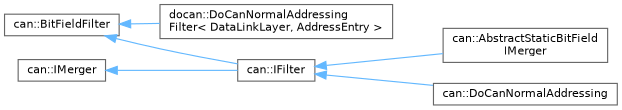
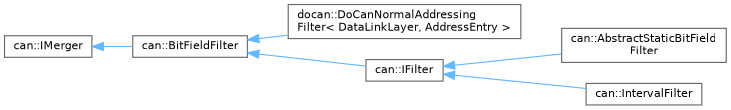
  digraph {
    rankdir=LR
    node [color=grey40 fillcolor=white fontname=Helvetica fontsize=10 shape=box style=filled]
    edge [color=steelblue1 dir=back fontname=Helvetica fontsize=10 labelfontname=Helvetica labelfontsize=10 style=solid]
    n1 [height=0.2 label="docan::DoCanNormalAddressing\lFilter\< DataLinkLayer, AddressEntry \>" width=0.4]
    n2 [height=0.2 label="can::IFilter" width=0.4]
-   n3 [height=0.2 label="can::AbstractStaticBitField\lIMerger" width=0.4]
-   n4 [height=0.2 label="can::DoCanNormalAddressing" width=0.4]
+   n3 [height=0.2 label="can::AbstractStaticBitField\lFilter" width=0.4]
+   n4 [height=0.2 label="can::IntervalFilter" width=0.4]
    n5 [height=0.2 label="can::BitFieldFilter" width=0.4]
    n6 [height=0.2 label="can::IMerger" width=0.4]
    n2 -> n3
    n2 -> n4
    n5 -> n1
    n5 -> n2
-   n6 -> n2
+   n6 -> n5
  }
